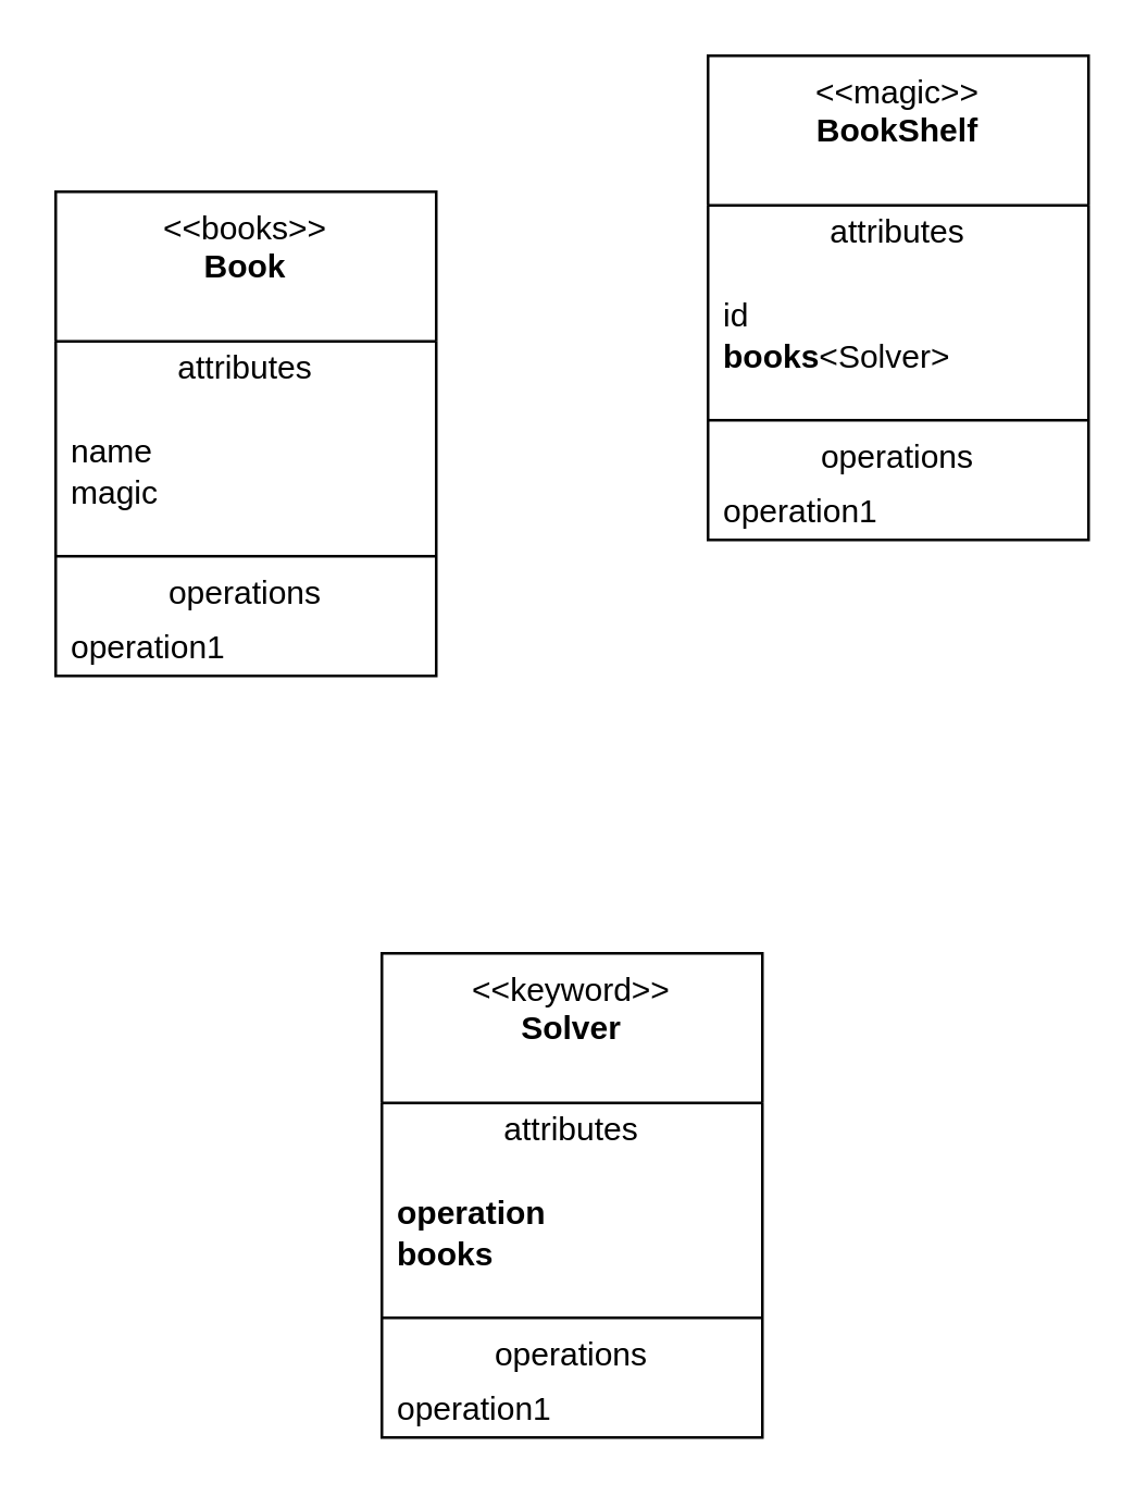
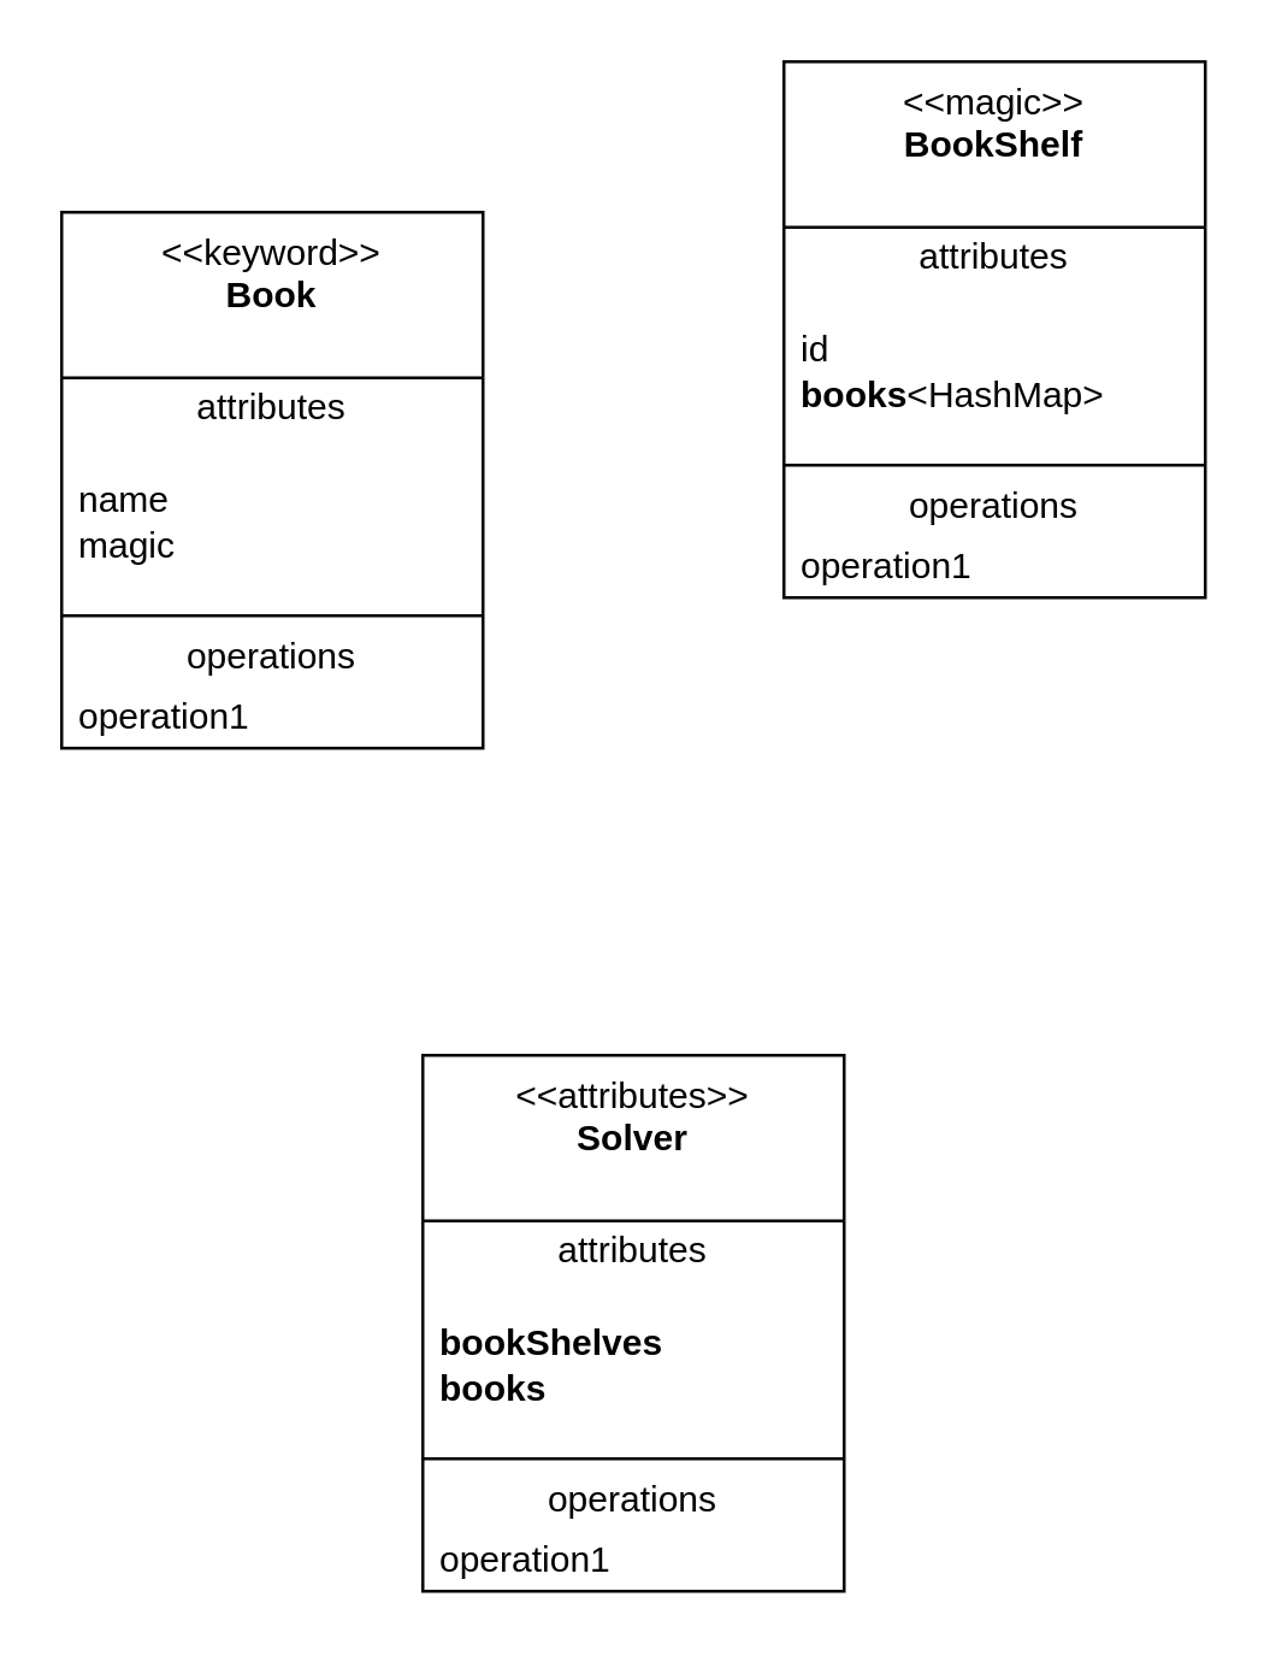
  <mxCell id="0" />
  <mxCell id="1" parent="0" />
- <mxCell id="2" value="&amp;lt;&amp;lt;books&amp;gt;&amp;gt;&lt;br&gt;&lt;b&gt;Book&lt;/b&gt;&lt;div&gt;&lt;br/&gt;&lt;/div&gt;" style="swimlane;fontStyle=0;align=center;verticalAlign=top;childLayout=stackLayout;horizontal=1;startSize=55;horizontalStack=0;resizeParent=1;resizeParentMax=0;resizeLast=0;collapsible=0;marginBottom=0;html=1;whiteSpace=wrap;" vertex="1" parent="1"><mxGeometry x="20" y="70" width="140" height="178" as="geometry" /></mxCell>
+ <mxCell id="2" value="&amp;lt;&amp;lt;keyword&amp;gt;&amp;gt;&lt;br&gt;&lt;b&gt;Book&lt;/b&gt;&lt;div&gt;&lt;br/&gt;&lt;/div&gt;" style="swimlane;fontStyle=0;align=center;verticalAlign=top;childLayout=stackLayout;horizontal=1;startSize=55;horizontalStack=0;resizeParent=1;resizeParentMax=0;resizeLast=0;collapsible=0;marginBottom=0;html=1;whiteSpace=wrap;" vertex="1" parent="1"><mxGeometry x="20" y="70" width="140" height="178" as="geometry" /></mxCell>
  <mxCell id="3" value="attributes" style="text;html=1;strokeColor=none;fillColor=none;align=center;verticalAlign=middle;spacingLeft=4;spacingRight=4;overflow=hidden;rotatable=0;points=[[0,0.5],[1,0.5]];portConstraint=eastwest;whiteSpace=wrap;" vertex="1" parent="2"><mxGeometry y="55" width="140" height="20" as="geometry" /></mxCell>
  <mxCell id="4" value="name&lt;div&gt;magic&lt;/div&gt;" style="text;html=1;strokeColor=none;fillColor=none;align=left;verticalAlign=middle;spacingLeft=4;spacingRight=4;overflow=hidden;rotatable=0;points=[[0,0.5],[1,0.5]];portConstraint=eastwest;whiteSpace=wrap;" vertex="1" parent="2"><mxGeometry y="75" width="140" height="55" as="geometry" /></mxCell>
  <mxCell id="5" value="" style="line;strokeWidth=1;fillColor=none;align=left;verticalAlign=middle;spacingTop=-1;spacingLeft=3;spacingRight=3;rotatable=0;labelPosition=right;points=[];portConstraint=eastwest;" vertex="1" parent="2"><mxGeometry y="130" width="140" height="8" as="geometry" /></mxCell>
  <mxCell id="6" value="operations" style="text;html=1;strokeColor=none;fillColor=none;align=center;verticalAlign=middle;spacingLeft=4;spacingRight=4;overflow=hidden;rotatable=0;points=[[0,0.5],[1,0.5]];portConstraint=eastwest;whiteSpace=wrap;" vertex="1" parent="2"><mxGeometry y="138" width="140" height="20" as="geometry" /></mxCell>
  <mxCell id="7" value="operation1" style="text;html=1;strokeColor=none;fillColor=none;align=left;verticalAlign=middle;spacingLeft=4;spacingRight=4;overflow=hidden;rotatable=0;points=[[0,0.5],[1,0.5]];portConstraint=eastwest;whiteSpace=wrap;" vertex="1" parent="2"><mxGeometry y="158" width="140" height="20" as="geometry" /></mxCell>
  <mxCell id="8" value="&amp;lt;&amp;lt;magic&amp;gt;&amp;gt;&lt;br&gt;&lt;b&gt;BookShelf&lt;/b&gt;&lt;div&gt;&lt;br/&gt;&lt;/div&gt;" style="swimlane;fontStyle=0;align=center;verticalAlign=top;childLayout=stackLayout;horizontal=1;startSize=55;horizontalStack=0;resizeParent=1;resizeParentMax=0;resizeLast=0;collapsible=0;marginBottom=0;html=1;whiteSpace=wrap;" vertex="1" parent="1"><mxGeometry x="260" y="20" width="140" height="178" as="geometry" /></mxCell>
  <mxCell id="9" value="attributes" style="text;html=1;strokeColor=none;fillColor=none;align=center;verticalAlign=middle;spacingLeft=4;spacingRight=4;overflow=hidden;rotatable=0;points=[[0,0.5],[1,0.5]];portConstraint=eastwest;whiteSpace=wrap;" vertex="1" parent="8"><mxGeometry y="55" width="140" height="20" as="geometry" /></mxCell>
- <mxCell id="10" value="id&lt;div&gt;&lt;b&gt;books&lt;/b&gt;&amp;lt;Solver&amp;gt;&lt;/div&gt;" style="text;html=1;strokeColor=none;fillColor=none;align=left;verticalAlign=middle;spacingLeft=4;spacingRight=4;overflow=hidden;rotatable=0;points=[[0,0.5],[1,0.5]];portConstraint=eastwest;whiteSpace=wrap;" vertex="1" parent="8"><mxGeometry y="75" width="140" height="55" as="geometry" /></mxCell>
+ <mxCell id="10" value="id&lt;div&gt;&lt;b&gt;books&lt;/b&gt;&amp;lt;HashMap&amp;gt;&lt;/div&gt;" style="text;html=1;strokeColor=none;fillColor=none;align=left;verticalAlign=middle;spacingLeft=4;spacingRight=4;overflow=hidden;rotatable=0;points=[[0,0.5],[1,0.5]];portConstraint=eastwest;whiteSpace=wrap;" vertex="1" parent="8"><mxGeometry y="75" width="140" height="55" as="geometry" /></mxCell>
  <mxCell id="11" value="" style="line;strokeWidth=1;fillColor=none;align=left;verticalAlign=middle;spacingTop=-1;spacingLeft=3;spacingRight=3;rotatable=0;labelPosition=right;points=[];portConstraint=eastwest;" vertex="1" parent="8"><mxGeometry y="130" width="140" height="8" as="geometry" /></mxCell>
  <mxCell id="12" value="operations" style="text;html=1;strokeColor=none;fillColor=none;align=center;verticalAlign=middle;spacingLeft=4;spacingRight=4;overflow=hidden;rotatable=0;points=[[0,0.5],[1,0.5]];portConstraint=eastwest;whiteSpace=wrap;" vertex="1" parent="8"><mxGeometry y="138" width="140" height="20" as="geometry" /></mxCell>
  <mxCell id="13" value="operation1" style="text;html=1;strokeColor=none;fillColor=none;align=left;verticalAlign=middle;spacingLeft=4;spacingRight=4;overflow=hidden;rotatable=0;points=[[0,0.5],[1,0.5]];portConstraint=eastwest;whiteSpace=wrap;" vertex="1" parent="8"><mxGeometry y="158" width="140" height="20" as="geometry" /></mxCell>
- <mxCell id="14" value="&amp;lt;&amp;lt;keyword&amp;gt;&amp;gt;&lt;br&gt;&lt;b&gt;Solver&lt;/b&gt;&lt;br&gt;&lt;div&gt;&lt;br&gt;&lt;/div&gt;" style="swimlane;fontStyle=0;align=center;verticalAlign=top;childLayout=stackLayout;horizontal=1;startSize=55;horizontalStack=0;resizeParent=1;resizeParentMax=0;resizeLast=0;collapsible=0;marginBottom=0;html=1;whiteSpace=wrap;" vertex="1" parent="1"><mxGeometry x="140" y="350" width="140" height="178" as="geometry" /></mxCell>
+ <mxCell id="14" value="&amp;lt;&amp;lt;attributes&amp;gt;&amp;gt;&lt;br&gt;&lt;b&gt;Solver&lt;/b&gt;&lt;br&gt;&lt;div&gt;&lt;br&gt;&lt;/div&gt;" style="swimlane;fontStyle=0;align=center;verticalAlign=top;childLayout=stackLayout;horizontal=1;startSize=55;horizontalStack=0;resizeParent=1;resizeParentMax=0;resizeLast=0;collapsible=0;marginBottom=0;html=1;whiteSpace=wrap;" vertex="1" parent="1"><mxGeometry x="140" y="350" width="140" height="178" as="geometry" /></mxCell>
  <mxCell id="15" value="attributes" style="text;html=1;strokeColor=none;fillColor=none;align=center;verticalAlign=middle;spacingLeft=4;spacingRight=4;overflow=hidden;rotatable=0;points=[[0,0.5],[1,0.5]];portConstraint=eastwest;whiteSpace=wrap;" vertex="1" parent="14"><mxGeometry y="55" width="140" height="20" as="geometry" /></mxCell>
- <mxCell id="16" value="&lt;b&gt;operation&lt;/b&gt;&lt;div&gt;&lt;b&gt;books&lt;/b&gt;&lt;/div&gt;" style="text;html=1;strokeColor=none;fillColor=none;align=left;verticalAlign=middle;spacingLeft=4;spacingRight=4;overflow=hidden;rotatable=0;points=[[0,0.5],[1,0.5]];portConstraint=eastwest;whiteSpace=wrap;" vertex="1" parent="14"><mxGeometry y="75" width="140" height="55" as="geometry" /></mxCell>
+ <mxCell id="16" value="&lt;b&gt;bookShelves&lt;/b&gt;&lt;div&gt;&lt;b&gt;books&lt;/b&gt;&lt;/div&gt;" style="text;html=1;strokeColor=none;fillColor=none;align=left;verticalAlign=middle;spacingLeft=4;spacingRight=4;overflow=hidden;rotatable=0;points=[[0,0.5],[1,0.5]];portConstraint=eastwest;whiteSpace=wrap;" vertex="1" parent="14"><mxGeometry y="75" width="140" height="55" as="geometry" /></mxCell>
  <mxCell id="17" value="" style="line;strokeWidth=1;fillColor=none;align=left;verticalAlign=middle;spacingTop=-1;spacingLeft=3;spacingRight=3;rotatable=0;labelPosition=right;points=[];portConstraint=eastwest;" vertex="1" parent="14"><mxGeometry y="130" width="140" height="8" as="geometry" /></mxCell>
  <mxCell id="18" value="operations" style="text;html=1;strokeColor=none;fillColor=none;align=center;verticalAlign=middle;spacingLeft=4;spacingRight=4;overflow=hidden;rotatable=0;points=[[0,0.5],[1,0.5]];portConstraint=eastwest;whiteSpace=wrap;" vertex="1" parent="14"><mxGeometry y="138" width="140" height="20" as="geometry" /></mxCell>
  <mxCell id="19" value="operation1" style="text;html=1;strokeColor=none;fillColor=none;align=left;verticalAlign=middle;spacingLeft=4;spacingRight=4;overflow=hidden;rotatable=0;points=[[0,0.5],[1,0.5]];portConstraint=eastwest;whiteSpace=wrap;" vertex="1" parent="14"><mxGeometry y="158" width="140" height="20" as="geometry" /></mxCell>
